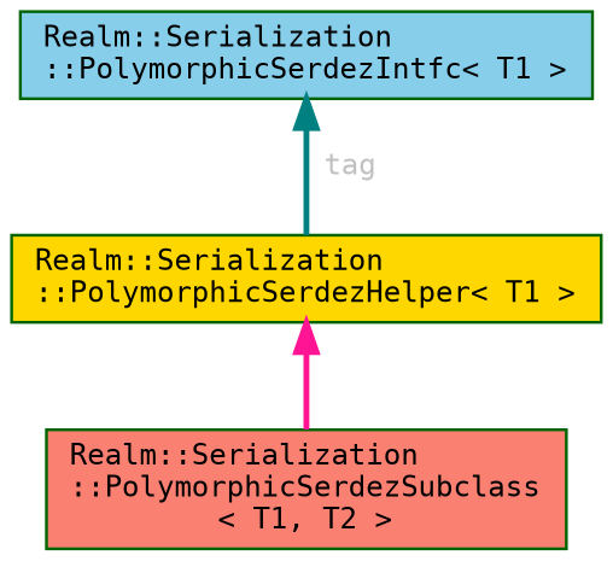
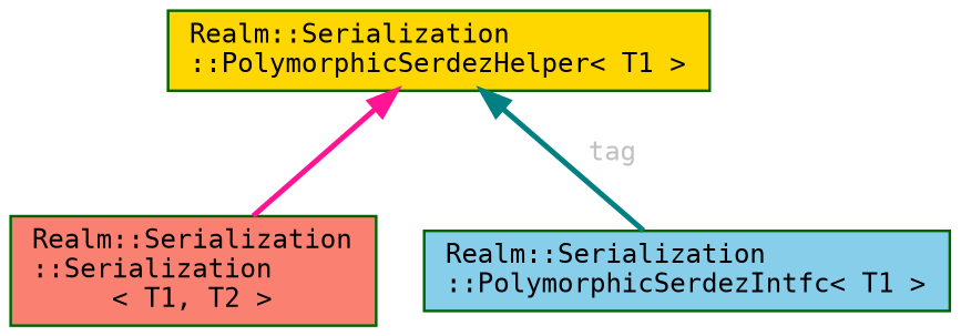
  digraph {
    fontname="DejaVu Sans Mono"
    node [color=darkgreen fontname="DejaVu Sans Mono" fontsize=10 shape=box style=filled]
    edge [dir=back fontname="DejaVu Sans Mono" fontsize=10 labelfontname=Helvetica labelfontsize=10 style=bold]
-   n1 [fillcolor=salmon fontcolor=black height=0.2 label="Realm::Serialization\l::PolymorphicSerdezSubclass\l\< T1, T2 \>" width=0.4]
+   n1 [fillcolor=salmon fontcolor=black height=0.2 label="Realm::Serialization\l::Serialization\l\< T1, T2 \>" width=0.4]
    n2 [fillcolor=skyblue height=0.2 label="Realm::Serialization\l::PolymorphicSerdezIntfc\< T1 \>" width=0.4]
    n3 [fillcolor=gold height=0.2 label="Realm::Serialization\l::PolymorphicSerdezHelper\< T1 \>" width=0.4]
    n3 -> n1 [color=deeppink]
-   n2 -> n3 [color=teal fontcolor=grey label=" tag"]
+   n3 -> n2 [color=teal fontcolor=grey label=" tag"]
  }
